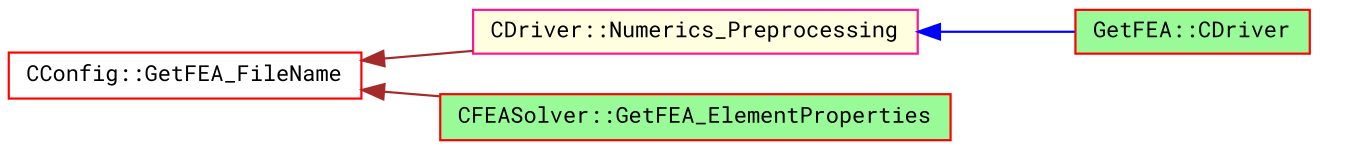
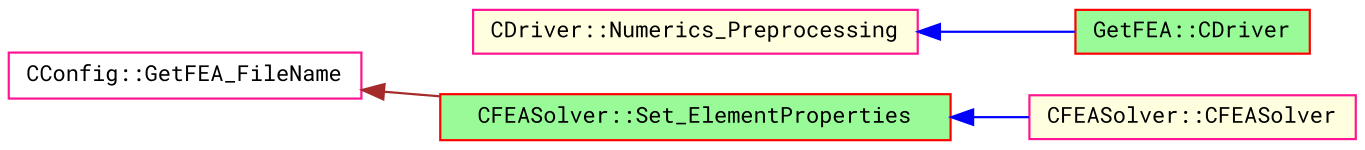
  digraph {
    fontname="Roboto Mono"
    rankdir=LR
    node [color=red fillcolor=lightyellow fontname="Roboto Mono" fontsize=10 shape=record style=filled]
    edge [color=brown dir=back fontname="Roboto Mono" fontsize=10 labelfontname=Helvetica labelfontsize=10 style=solid]
-   n1 [fillcolor=white fontcolor=black height=0.2 label="CConfig::GetFEA_FileName" width=0.4]
+   n1 [color=deeppink fillcolor=white fontcolor=black height=0.2 label="CConfig::GetFEA_FileName" width=0.4]
    n2 [color=deeppink height=0.2 label="CDriver::Numerics_Preprocessing" width=0.4]
-   n3 [fillcolor=palegreen height=0.2 label="CFEASolver::GetFEA_ElementProperties" width=0.4]
+   n3 [fillcolor=palegreen height=0.2 label="CFEASolver::Set_ElementProperties" width=0.4]
    n4 [fillcolor=palegreen height=0.2 label="GetFEA::CDriver" width=0.4]
-   n1 -> n2
+   n5 [color=deeppink height=0.2 label="CFEASolver::CFEASolver" width=0.4]
    n1 -> n3
    n2 -> n4 [color=blue]
+   n3 -> n5 [color=blue]
  }
